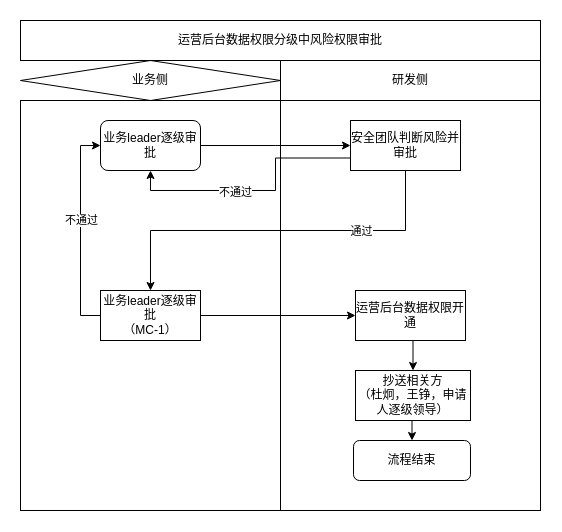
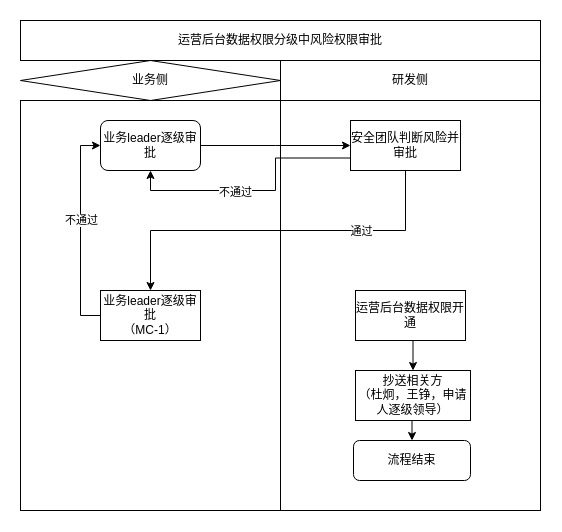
  <mxCell id="0" />
  <mxCell id="1" parent="0" />
  <mxCell id="2" value="业务侧" style="rhombus;whiteSpace=wrap;html=1;" vertex="1" parent="1"><mxGeometry x="20" y="60" width="260" height="40" as="geometry" /></mxCell>
  <mxCell id="3" value="研发侧" style="rounded=0;whiteSpace=wrap;html=1;" vertex="1" parent="1"><mxGeometry x="280" y="60" width="260" height="40" as="geometry" /></mxCell>
  <mxCell id="4" value="" style="rounded=0;whiteSpace=wrap;html=1;" vertex="1" parent="1"><mxGeometry x="20" y="100" width="260" height="410" as="geometry" /></mxCell>
  <mxCell id="5" value="" style="rounded=0;whiteSpace=wrap;html=1;" vertex="1" parent="1"><mxGeometry x="280" y="100" width="260" height="410" as="geometry" /></mxCell>
  <mxCell id="6" style="edgeStyle=orthogonalEdgeStyle;rounded=0;orthogonalLoop=1;jettySize=auto;html=1;entryX=0;entryY=0.5;entryDx=0;entryDy=0;" edge="1" parent="1" source="7"><mxGeometry relative="1" as="geometry"><mxPoint x="350" y="145" as="targetPoint" /></mxGeometry></mxCell>
  <mxCell id="7" value="业务leader逐级审批" style="rounded=1;whiteSpace=wrap;html=1;" vertex="1" parent="1"><mxGeometry x="100" y="120" width="100" height="50" as="geometry" /></mxCell>
  <mxCell id="8" style="edgeStyle=orthogonalEdgeStyle;rounded=0;orthogonalLoop=1;jettySize=auto;html=1;exitX=0;exitY=0.75;exitDx=0;exitDy=0;entryX=0.5;entryY=1;entryDx=0;entryDy=0;" edge="1" parent="1" source="12" target="7"><mxGeometry relative="1" as="geometry"><mxPoint x="350" y="160" as="sourcePoint" /></mxGeometry></mxCell>
  <mxCell id="9" value="不通过" style="edgeLabel;html=1;align=center;verticalAlign=middle;resizable=0;points=[];" vertex="1" connectable="0" parent="8"><mxGeometry x="0.169" y="1" relative="1" as="geometry"><mxPoint as="offset" /></mxGeometry></mxCell>
  <mxCell id="10" style="edgeStyle=orthogonalEdgeStyle;rounded=0;orthogonalLoop=1;jettySize=auto;html=1;exitX=0.5;exitY=1;exitDx=0;exitDy=0;entryX=0.5;entryY=0;entryDx=0;entryDy=0;" edge="1" parent="1" source="12" target="16"><mxGeometry relative="1" as="geometry" /></mxCell>
  <mxCell id="11" value="通过" style="edgeLabel;html=1;align=center;verticalAlign=middle;resizable=0;points=[];" vertex="1" connectable="0" parent="10"><mxGeometry x="-0.44" relative="1" as="geometry"><mxPoint as="offset" /></mxGeometry></mxCell>
  <mxCell id="12" value="安全团队判断风险并审批" style="rounded=0;whiteSpace=wrap;html=1;" vertex="1" parent="1"><mxGeometry x="350" y="120" width="110" height="50" as="geometry" /></mxCell>
  <mxCell id="13" style="edgeStyle=orthogonalEdgeStyle;rounded=0;orthogonalLoop=1;jettySize=auto;html=1;exitX=0;exitY=0.5;exitDx=0;exitDy=0;entryX=0;entryY=0.5;entryDx=0;entryDy=0;" edge="1" parent="1" source="16" target="7"><mxGeometry relative="1" as="geometry" /></mxCell>
  <mxCell id="14" value="不通过" style="edgeLabel;html=1;align=center;verticalAlign=middle;resizable=0;points=[];" vertex="1" connectable="0" parent="13"><mxGeometry x="0.1" relative="1" as="geometry"><mxPoint as="offset" /></mxGeometry></mxCell>
- <mxCell id="15" style="edgeStyle=orthogonalEdgeStyle;rounded=0;orthogonalLoop=1;jettySize=auto;html=1;exitX=1;exitY=0.5;exitDx=0;exitDy=0;entryX=0;entryY=0.5;entryDx=0;entryDy=0;" edge="1" parent="1" source="16" target="18"><mxGeometry relative="1" as="geometry"><mxPoint x="310" y="265" as="targetPoint" /></mxGeometry></mxCell>
  <mxCell id="16" value="业务leader逐级审批&lt;br&gt;（MC-1）" style="rounded=0;whiteSpace=wrap;html=1;" vertex="1" parent="1"><mxGeometry x="100" y="290" width="100" height="50" as="geometry" /></mxCell>
  <mxCell id="17" style="edgeStyle=orthogonalEdgeStyle;rounded=0;orthogonalLoop=1;jettySize=auto;html=1;exitX=0.5;exitY=1;exitDx=0;exitDy=0;entryX=0.5;entryY=0;entryDx=0;entryDy=0;" edge="1" parent="1" source="18" target="21"><mxGeometry relative="1" as="geometry" /></mxCell>
  <mxCell id="18" value="运营后台数据权限开通" style="rounded=0;whiteSpace=wrap;html=1;" vertex="1" parent="1"><mxGeometry x="355" y="290" width="110" height="50" as="geometry" /></mxCell>
  <mxCell id="19" value="运营后台数据权限分级中风险权限审批" style="rounded=0;whiteSpace=wrap;html=1;" vertex="1" parent="1"><mxGeometry x="20" y="20" width="520" height="40" as="geometry" /></mxCell>
  <mxCell id="20" style="edgeStyle=orthogonalEdgeStyle;rounded=0;orthogonalLoop=1;jettySize=auto;html=1;exitX=0.5;exitY=1;exitDx=0;exitDy=0;entryX=0.5;entryY=0;entryDx=0;entryDy=0;" edge="1" parent="1" source="21" target="22"><mxGeometry relative="1" as="geometry" /></mxCell>
  <mxCell id="21" value="抄送相关方&lt;br&gt;（杜炯，王铮，申请人逐级领导）" style="rounded=0;whiteSpace=wrap;html=1;" vertex="1" parent="1"><mxGeometry x="355" y="370" width="115" height="50" as="geometry" /></mxCell>
  <mxCell id="22" value="流程结束" style="rounded=1;whiteSpace=wrap;html=1;" vertex="1" parent="1"><mxGeometry x="353" y="440" width="117" height="40" as="geometry" /></mxCell>
